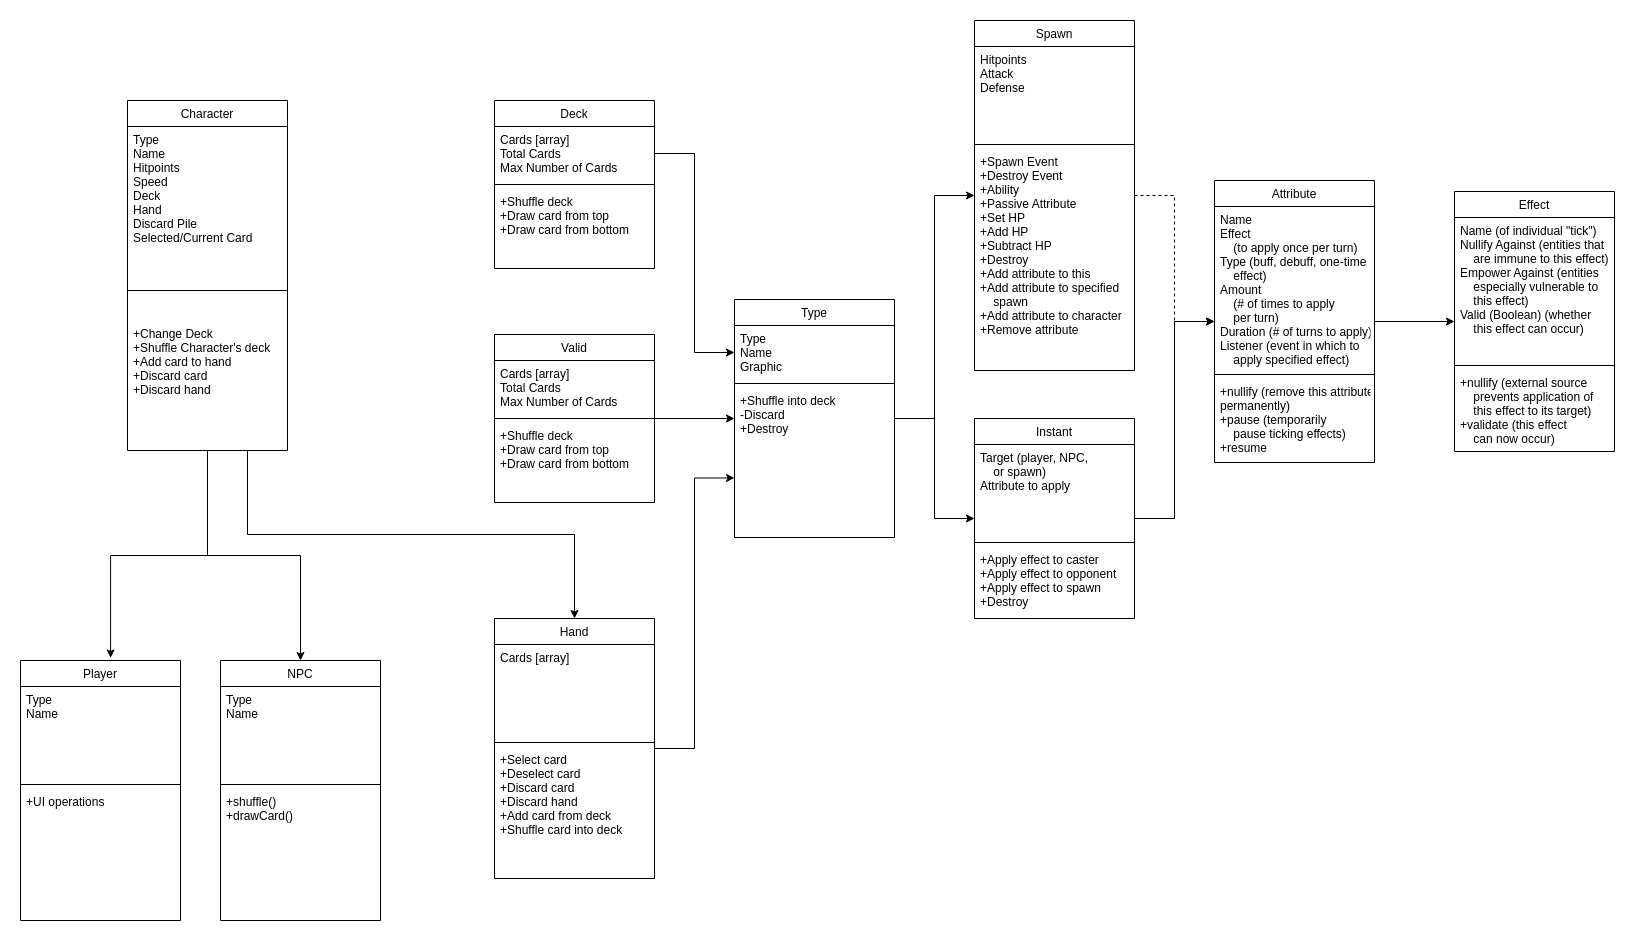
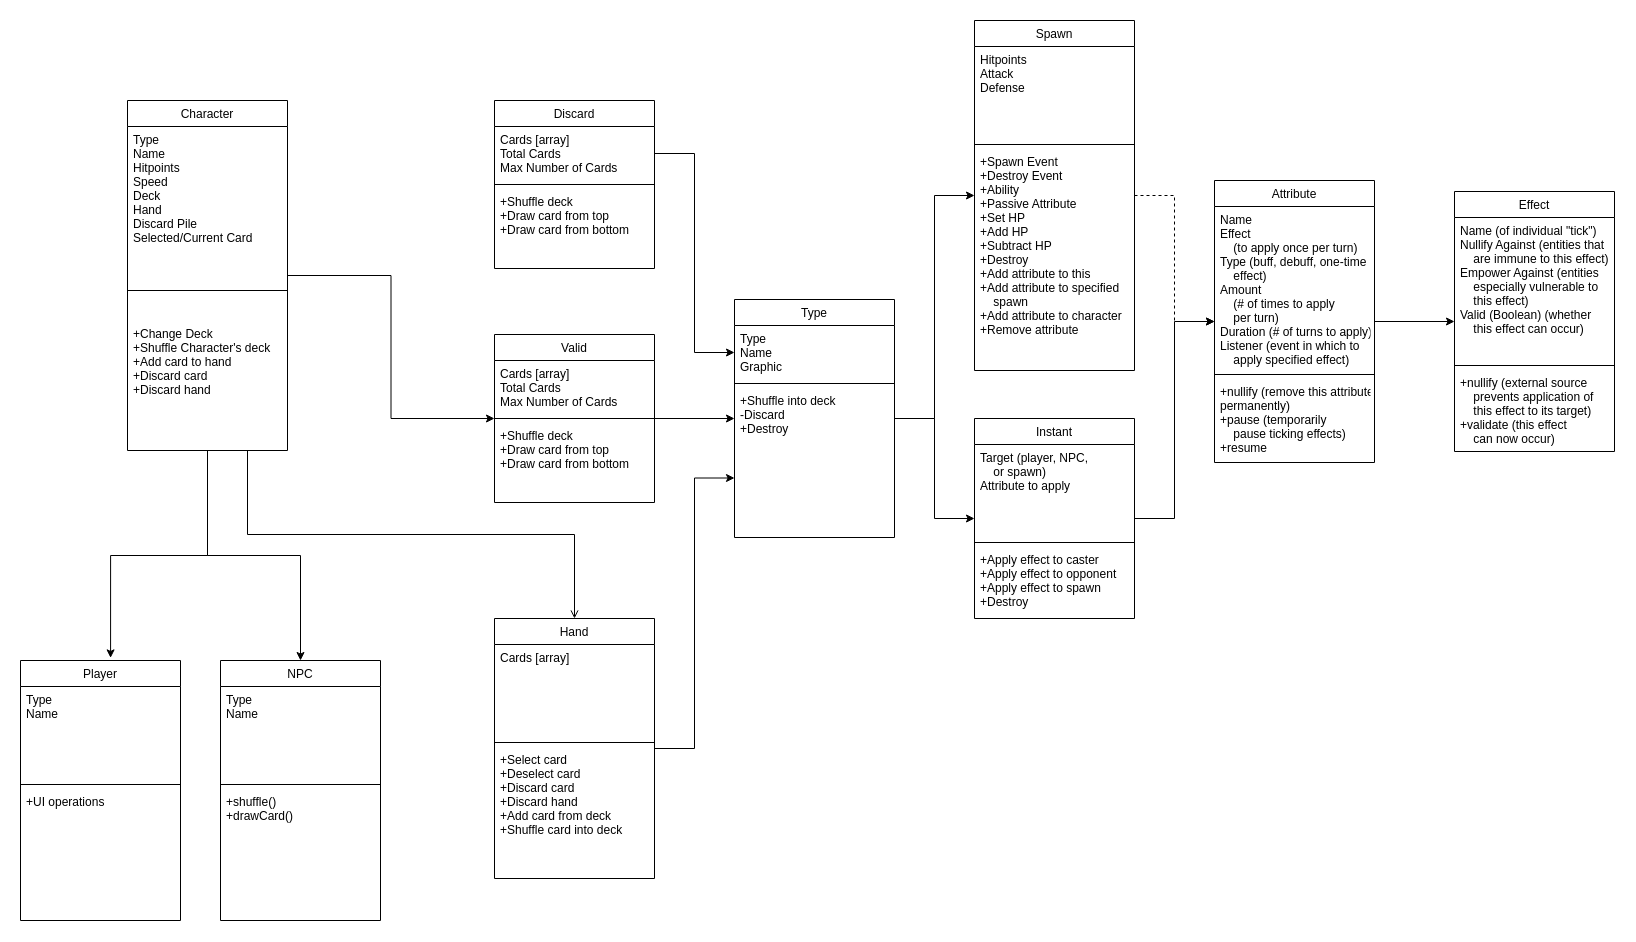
  <mxCell id="0" />
  <mxCell id="1" parent="0" />
- <mxCell id="2" value="Deck" style="swimlane;fontStyle=0;align=center;verticalAlign=top;childLayout=stackLayout;horizontal=1;startSize=26;horizontalStack=0;resizeParent=1;resizeLast=0;collapsible=1;marginBottom=0;rounded=0;shadow=0;strokeWidth=1;" parent="1" vertex="1"><mxGeometry x="494" y="100" width="160" height="168" as="geometry"><mxRectangle x="230" y="140" width="160" height="26" as="alternateBounds" /></mxGeometry></mxCell>
+ <mxCell id="2" value="Discard" style="swimlane;fontStyle=0;align=center;verticalAlign=top;childLayout=stackLayout;horizontal=1;startSize=26;horizontalStack=0;resizeParent=1;resizeLast=0;collapsible=1;marginBottom=0;rounded=0;shadow=0;strokeWidth=1;" parent="1" vertex="1"><mxGeometry x="494" y="100" width="160" height="168" as="geometry"><mxRectangle x="230" y="140" width="160" height="26" as="alternateBounds" /></mxGeometry></mxCell>
  <mxCell id="3" value="Cards [array]&#10;Total Cards&#10;Max Number of Cards&#10;" style="text;align=left;verticalAlign=top;spacingLeft=4;spacingRight=4;overflow=hidden;rotatable=0;points=[[0,0.5],[1,0.5]];portConstraint=eastwest;rounded=0;shadow=0;html=0;" parent="2" vertex="1"><mxGeometry y="26" width="160" height="54" as="geometry" /></mxCell>
  <mxCell id="4" value="" style="line;html=1;strokeWidth=1;align=left;verticalAlign=middle;spacingTop=-1;spacingLeft=3;spacingRight=3;rotatable=0;labelPosition=right;points=[];portConstraint=eastwest;" parent="2" vertex="1"><mxGeometry y="80" width="160" height="8" as="geometry" /></mxCell>
  <mxCell id="5" value="+Shuffle deck&#10;+Draw card from top&#10;+Draw card from bottom" style="text;align=left;verticalAlign=top;spacingLeft=4;spacingRight=4;overflow=hidden;rotatable=0;points=[[0,0.5],[1,0.5]];portConstraint=eastwest;" parent="2" vertex="1"><mxGeometry y="88" width="160" height="80" as="geometry" /></mxCell>
  <mxCell id="6" style="edgeStyle=orthogonalEdgeStyle;rounded=0;orthogonalLoop=1;jettySize=auto;html=1;" edge="1" parent="1" source="8" target="39"><mxGeometry relative="1" as="geometry" /></mxCell>
  <mxCell id="7" style="edgeStyle=orthogonalEdgeStyle;rounded=0;orthogonalLoop=1;jettySize=auto;html=1;" edge="1" parent="1" source="8" target="44"><mxGeometry relative="1" as="geometry" /></mxCell>
  <mxCell id="8" value="Type" style="swimlane;fontStyle=0;align=center;verticalAlign=top;childLayout=stackLayout;horizontal=1;startSize=26;horizontalStack=0;resizeParent=1;resizeLast=0;collapsible=1;marginBottom=0;rounded=0;shadow=0;strokeWidth=1;" vertex="1" parent="1"><mxGeometry x="734" y="299" width="160" height="238" as="geometry"><mxRectangle x="230" y="140" width="160" height="26" as="alternateBounds" /></mxGeometry></mxCell>
  <mxCell id="9" value="Type&#10;Name&#10;Graphic&#10;&#10;" style="text;align=left;verticalAlign=top;spacingLeft=4;spacingRight=4;overflow=hidden;rotatable=0;points=[[0,0.5],[1,0.5]];portConstraint=eastwest;rounded=0;shadow=0;html=0;" vertex="1" parent="8"><mxGeometry y="26" width="160" height="54" as="geometry" /></mxCell>
  <mxCell id="10" value="" style="line;html=1;strokeWidth=1;align=left;verticalAlign=middle;spacingTop=-1;spacingLeft=3;spacingRight=3;rotatable=0;labelPosition=right;points=[];portConstraint=eastwest;" vertex="1" parent="8"><mxGeometry y="80" width="160" height="8" as="geometry" /></mxCell>
  <mxCell id="11" value="+Shuffle into deck&#10;-Discard&#10;+Destroy" style="text;align=left;verticalAlign=top;spacingLeft=4;spacingRight=4;overflow=hidden;rotatable=0;points=[[0,0.5],[1,0.5]];portConstraint=eastwest;" vertex="1" parent="8"><mxGeometry y="88" width="160" height="80" as="geometry" /></mxCell>
  <mxCell id="12" style="edgeStyle=orthogonalEdgeStyle;rounded=0;orthogonalLoop=1;jettySize=auto;html=1;entryX=0.563;entryY=-0.01;entryDx=0;entryDy=0;entryPerimeter=0;" edge="1" parent="1" source="16" target="20"><mxGeometry relative="1" as="geometry" /></mxCell>
  <mxCell id="13" style="edgeStyle=orthogonalEdgeStyle;rounded=0;orthogonalLoop=1;jettySize=auto;html=1;entryX=0.5;entryY=0;entryDx=0;entryDy=0;" edge="1" parent="1" source="16" target="24"><mxGeometry relative="1" as="geometry" /></mxCell>
- <mxCell id="15" style="edgeStyle=orthogonalEdgeStyle;rounded=0;orthogonalLoop=1;jettySize=auto;html=1;exitX=0.75;exitY=1;exitDx=0;exitDy=0;" edge="1" parent="1" source="16" target="29"><mxGeometry relative="1" as="geometry" /></mxCell>
+ <mxCell id="14" style="edgeStyle=orthogonalEdgeStyle;rounded=0;orthogonalLoop=1;jettySize=auto;html=1;" edge="1" parent="1" source="16" target="34"><mxGeometry relative="1" as="geometry" /></mxCell>
+ <mxCell id="15" style="edgeStyle=orthogonalEdgeStyle;rounded=0;orthogonalLoop=1;jettySize=auto;html=1;exitX=0.75;exitY=1;exitDx=0;exitDy=0;endArrow=open;" edge="1" parent="1" source="16" target="29"><mxGeometry relative="1" as="geometry" /></mxCell>
  <mxCell id="16" value="Character" style="swimlane;fontStyle=0;align=center;verticalAlign=top;childLayout=stackLayout;horizontal=1;startSize=26;horizontalStack=0;resizeParent=1;resizeLast=0;collapsible=1;marginBottom=0;rounded=0;shadow=0;strokeWidth=1;" vertex="1" parent="1"><mxGeometry x="127" y="100" width="160" height="350" as="geometry"><mxRectangle x="230" y="140" width="160" height="26" as="alternateBounds" /></mxGeometry></mxCell>
  <mxCell id="17" value="Type&#10;Name&#10;Hitpoints&#10;Speed&#10;Deck&#10;Hand&#10;Discard Pile&#10;Selected/Current Card&#10;&#10;" style="text;align=left;verticalAlign=top;spacingLeft=4;spacingRight=4;overflow=hidden;rotatable=0;points=[[0,0.5],[1,0.5]];portConstraint=eastwest;rounded=0;shadow=0;html=0;" vertex="1" parent="16"><mxGeometry y="26" width="160" height="134" as="geometry" /></mxCell>
  <mxCell id="18" value="" style="line;html=1;strokeWidth=1;align=left;verticalAlign=middle;spacingTop=-1;spacingLeft=3;spacingRight=3;rotatable=0;labelPosition=right;points=[];portConstraint=eastwest;" vertex="1" parent="16"><mxGeometry y="160" width="160" height="60" as="geometry" /></mxCell>
  <mxCell id="19" value="+Change Deck&#10;+Shuffle Character's deck&#10;+Add card to hand&#10;+Discard card&#10;+Discard hand" style="text;align=left;verticalAlign=top;spacingLeft=4;spacingRight=4;overflow=hidden;rotatable=0;points=[[0,0.5],[1,0.5]];portConstraint=eastwest;" vertex="1" parent="16"><mxGeometry y="220" width="160" height="80" as="geometry" /></mxCell>
  <mxCell id="20" value="Player" style="swimlane;fontStyle=0;align=center;verticalAlign=top;childLayout=stackLayout;horizontal=1;startSize=26;horizontalStack=0;resizeParent=1;resizeLast=0;collapsible=1;marginBottom=0;rounded=0;shadow=0;strokeWidth=1;" vertex="1" parent="1"><mxGeometry x="20" y="660" width="160" height="260" as="geometry"><mxRectangle x="230" y="140" width="160" height="26" as="alternateBounds" /></mxGeometry></mxCell>
  <mxCell id="21" value="Type&#10;Name&#10;&#10;" style="text;align=left;verticalAlign=top;spacingLeft=4;spacingRight=4;overflow=hidden;rotatable=0;points=[[0,0.5],[1,0.5]];portConstraint=eastwest;rounded=0;shadow=0;html=0;" vertex="1" parent="20"><mxGeometry y="26" width="160" height="94" as="geometry" /></mxCell>
  <mxCell id="22" value="" style="line;html=1;strokeWidth=1;align=left;verticalAlign=middle;spacingTop=-1;spacingLeft=3;spacingRight=3;rotatable=0;labelPosition=right;points=[];portConstraint=eastwest;" vertex="1" parent="20"><mxGeometry y="120" width="160" height="8" as="geometry" /></mxCell>
  <mxCell id="23" value="+UI operations" style="text;align=left;verticalAlign=top;spacingLeft=4;spacingRight=4;overflow=hidden;rotatable=0;points=[[0,0.5],[1,0.5]];portConstraint=eastwest;" vertex="1" parent="20"><mxGeometry y="128" width="160" height="80" as="geometry" /></mxCell>
  <mxCell id="24" value="NPC" style="swimlane;fontStyle=0;align=center;verticalAlign=top;childLayout=stackLayout;horizontal=1;startSize=26;horizontalStack=0;resizeParent=1;resizeLast=0;collapsible=1;marginBottom=0;rounded=0;shadow=0;strokeWidth=1;" vertex="1" parent="1"><mxGeometry x="220" y="660" width="160" height="260" as="geometry"><mxRectangle x="230" y="140" width="160" height="26" as="alternateBounds" /></mxGeometry></mxCell>
  <mxCell id="25" value="Type&#10;Name&#10;&#10;" style="text;align=left;verticalAlign=top;spacingLeft=4;spacingRight=4;overflow=hidden;rotatable=0;points=[[0,0.5],[1,0.5]];portConstraint=eastwest;rounded=0;shadow=0;html=0;" vertex="1" parent="24"><mxGeometry y="26" width="160" height="94" as="geometry" /></mxCell>
  <mxCell id="26" value="" style="line;html=1;strokeWidth=1;align=left;verticalAlign=middle;spacingTop=-1;spacingLeft=3;spacingRight=3;rotatable=0;labelPosition=right;points=[];portConstraint=eastwest;" vertex="1" parent="24"><mxGeometry y="120" width="160" height="8" as="geometry" /></mxCell>
  <mxCell id="27" value="+shuffle()&#10;+drawCard()" style="text;align=left;verticalAlign=top;spacingLeft=4;spacingRight=4;overflow=hidden;rotatable=0;points=[[0,0.5],[1,0.5]];portConstraint=eastwest;" vertex="1" parent="24"><mxGeometry y="128" width="160" height="80" as="geometry" /></mxCell>
  <mxCell id="28" style="edgeStyle=orthogonalEdgeStyle;rounded=0;orthogonalLoop=1;jettySize=auto;html=1;entryX=0;entryY=0.75;entryDx=0;entryDy=0;" edge="1" parent="1" source="29" target="8"><mxGeometry relative="1" as="geometry" /></mxCell>
  <mxCell id="29" value="Hand" style="swimlane;fontStyle=0;align=center;verticalAlign=top;childLayout=stackLayout;horizontal=1;startSize=26;horizontalStack=0;resizeParent=1;resizeLast=0;collapsible=1;marginBottom=0;rounded=0;shadow=0;strokeWidth=1;" vertex="1" parent="1"><mxGeometry x="494" y="618" width="160" height="260" as="geometry"><mxRectangle x="230" y="140" width="160" height="26" as="alternateBounds" /></mxGeometry></mxCell>
  <mxCell id="30" value="Cards [array]&#10;" style="text;align=left;verticalAlign=top;spacingLeft=4;spacingRight=4;overflow=hidden;rotatable=0;points=[[0,0.5],[1,0.5]];portConstraint=eastwest;rounded=0;shadow=0;html=0;" vertex="1" parent="29"><mxGeometry y="26" width="160" height="94" as="geometry" /></mxCell>
  <mxCell id="31" value="" style="line;html=1;strokeWidth=1;align=left;verticalAlign=middle;spacingTop=-1;spacingLeft=3;spacingRight=3;rotatable=0;labelPosition=right;points=[];portConstraint=eastwest;" vertex="1" parent="29"><mxGeometry y="120" width="160" height="8" as="geometry" /></mxCell>
  <mxCell id="32" value="+Select card&#10;+Deselect card&#10;+Discard card&#10;+Discard hand&#10;+Add card from deck&#10;+Shuffle card into deck" style="text;align=left;verticalAlign=top;spacingLeft=4;spacingRight=4;overflow=hidden;rotatable=0;points=[[0,0.5],[1,0.5]];portConstraint=eastwest;" vertex="1" parent="29"><mxGeometry y="128" width="160" height="132" as="geometry" /></mxCell>
  <mxCell id="33" style="edgeStyle=orthogonalEdgeStyle;rounded=0;orthogonalLoop=1;jettySize=auto;html=1;" edge="1" parent="1" source="34" target="8"><mxGeometry relative="1" as="geometry" /></mxCell>
  <mxCell id="34" value="Valid" style="swimlane;fontStyle=0;align=center;verticalAlign=top;childLayout=stackLayout;horizontal=1;startSize=26;horizontalStack=0;resizeParent=1;resizeLast=0;collapsible=1;marginBottom=0;rounded=0;shadow=0;strokeWidth=1;" vertex="1" parent="1"><mxGeometry x="494" y="334" width="160" height="168" as="geometry"><mxRectangle x="230" y="140" width="160" height="26" as="alternateBounds" /></mxGeometry></mxCell>
  <mxCell id="35" value="Cards [array]&#10;Total Cards&#10;Max Number of Cards&#10;" style="text;align=left;verticalAlign=top;spacingLeft=4;spacingRight=4;overflow=hidden;rotatable=0;points=[[0,0.5],[1,0.5]];portConstraint=eastwest;rounded=0;shadow=0;html=0;" vertex="1" parent="34"><mxGeometry y="26" width="160" height="54" as="geometry" /></mxCell>
  <mxCell id="36" value="" style="line;html=1;strokeWidth=1;align=left;verticalAlign=middle;spacingTop=-1;spacingLeft=3;spacingRight=3;rotatable=0;labelPosition=right;points=[];portConstraint=eastwest;" vertex="1" parent="34"><mxGeometry y="80" width="160" height="8" as="geometry" /></mxCell>
  <mxCell id="37" value="+Shuffle deck&#10;+Draw card from top&#10;+Draw card from bottom" style="text;align=left;verticalAlign=top;spacingLeft=4;spacingRight=4;overflow=hidden;rotatable=0;points=[[0,0.5],[1,0.5]];portConstraint=eastwest;" vertex="1" parent="34"><mxGeometry y="88" width="160" height="80" as="geometry" /></mxCell>
  <mxCell id="38" style="edgeStyle=orthogonalEdgeStyle;rounded=0;orthogonalLoop=1;jettySize=auto;html=1;dashed=1;" edge="1" parent="1" source="39" target="49"><mxGeometry relative="1" as="geometry" /></mxCell>
  <mxCell id="39" value="Spawn" style="swimlane;fontStyle=0;align=center;verticalAlign=top;childLayout=stackLayout;horizontal=1;startSize=26;horizontalStack=0;resizeParent=1;resizeLast=0;collapsible=1;marginBottom=0;rounded=0;shadow=0;strokeWidth=1;" vertex="1" parent="1"><mxGeometry x="974" y="20" width="160" height="350" as="geometry"><mxRectangle x="230" y="140" width="160" height="26" as="alternateBounds" /></mxGeometry></mxCell>
  <mxCell id="40" value="Hitpoints&#10;Attack&#10;Defense&#10;" style="text;align=left;verticalAlign=top;spacingLeft=4;spacingRight=4;overflow=hidden;rotatable=0;points=[[0,0.5],[1,0.5]];portConstraint=eastwest;rounded=0;shadow=0;html=0;" vertex="1" parent="39"><mxGeometry y="26" width="160" height="94" as="geometry" /></mxCell>
  <mxCell id="41" value="" style="line;html=1;strokeWidth=1;align=left;verticalAlign=middle;spacingTop=-1;spacingLeft=3;spacingRight=3;rotatable=0;labelPosition=right;points=[];portConstraint=eastwest;" vertex="1" parent="39"><mxGeometry y="120" width="160" height="8" as="geometry" /></mxCell>
  <mxCell id="42" value="+Spawn Event&#10;+Destroy Event&#10;+Ability&#10;+Passive Attribute&#10;+Set HP&#10;+Add HP&#10;+Subtract HP&#10;+Destroy&#10;+Add attribute to this&#10;+Add attribute to specified&#10;    spawn&#10;+Add attribute to character&#10;+Remove attribute" style="text;align=left;verticalAlign=top;spacingLeft=4;spacingRight=4;overflow=hidden;rotatable=0;points=[[0,0.5],[1,0.5]];portConstraint=eastwest;" vertex="1" parent="39"><mxGeometry y="128" width="160" height="222" as="geometry" /></mxCell>
  <mxCell id="43" style="edgeStyle=orthogonalEdgeStyle;rounded=0;orthogonalLoop=1;jettySize=auto;html=1;" edge="1" parent="1" source="44" target="49"><mxGeometry relative="1" as="geometry" /></mxCell>
  <mxCell id="44" value="Instant" style="swimlane;fontStyle=0;align=center;verticalAlign=top;childLayout=stackLayout;horizontal=1;startSize=26;horizontalStack=0;resizeParent=1;resizeLast=0;collapsible=1;marginBottom=0;rounded=0;shadow=0;strokeWidth=1;" vertex="1" parent="1"><mxGeometry x="974" y="418" width="160" height="200" as="geometry"><mxRectangle x="230" y="140" width="160" height="26" as="alternateBounds" /></mxGeometry></mxCell>
  <mxCell id="45" value="Target (player, NPC,&#10;    or spawn)&#10;Attribute to apply&#10;" style="text;align=left;verticalAlign=top;spacingLeft=4;spacingRight=4;overflow=hidden;rotatable=0;points=[[0,0.5],[1,0.5]];portConstraint=eastwest;rounded=0;shadow=0;html=0;" vertex="1" parent="44"><mxGeometry y="26" width="160" height="94" as="geometry" /></mxCell>
  <mxCell id="46" value="" style="line;html=1;strokeWidth=1;align=left;verticalAlign=middle;spacingTop=-1;spacingLeft=3;spacingRight=3;rotatable=0;labelPosition=right;points=[];portConstraint=eastwest;" vertex="1" parent="44"><mxGeometry y="120" width="160" height="8" as="geometry" /></mxCell>
  <mxCell id="47" value="+Apply effect to caster&#10;+Apply effect to opponent&#10;+Apply effect to spawn&#10;+Destroy" style="text;align=left;verticalAlign=top;spacingLeft=4;spacingRight=4;overflow=hidden;rotatable=0;points=[[0,0.5],[1,0.5]];portConstraint=eastwest;" vertex="1" parent="44"><mxGeometry y="128" width="160" height="72" as="geometry" /></mxCell>
  <mxCell id="48" style="edgeStyle=orthogonalEdgeStyle;rounded=0;orthogonalLoop=1;jettySize=auto;html=1;" edge="1" parent="1" source="49" target="53"><mxGeometry relative="1" as="geometry" /></mxCell>
  <mxCell id="49" value="Attribute" style="swimlane;fontStyle=0;align=center;verticalAlign=top;childLayout=stackLayout;horizontal=1;startSize=26;horizontalStack=0;resizeParent=1;resizeLast=0;collapsible=1;marginBottom=0;rounded=0;shadow=0;strokeWidth=1;" vertex="1" parent="1"><mxGeometry x="1214" y="180" width="160" height="282" as="geometry"><mxRectangle x="230" y="140" width="160" height="26" as="alternateBounds" /></mxGeometry></mxCell>
  <mxCell id="50" value="Name&#10;Effect&#10;    (to apply once per turn)&#10;Type (buff, debuff, one-time&#10;    effect)&#10;Amount&#10;    (# of times to apply&#10;    per turn)&#10;Duration (# of turns to apply)&#10;Listener (event in which to&#10;    apply specified effect)&#10;&#10;" style="text;align=left;verticalAlign=top;spacingLeft=4;spacingRight=4;overflow=hidden;rotatable=0;points=[[0,0.5],[1,0.5]];portConstraint=eastwest;rounded=0;shadow=0;html=0;" vertex="1" parent="49"><mxGeometry y="26" width="160" height="164" as="geometry" /></mxCell>
  <mxCell id="51" value="" style="line;html=1;strokeWidth=1;align=left;verticalAlign=middle;spacingTop=-1;spacingLeft=3;spacingRight=3;rotatable=0;labelPosition=right;points=[];portConstraint=eastwest;" vertex="1" parent="49"><mxGeometry y="190" width="160" height="8" as="geometry" /></mxCell>
  <mxCell id="52" value="+nullify (remove this attribute&#10;permanently)&#10;+pause (temporarily&#10;    pause ticking effects)&#10;+resume" style="text;align=left;verticalAlign=top;spacingLeft=4;spacingRight=4;overflow=hidden;rotatable=0;points=[[0,0.5],[1,0.5]];portConstraint=eastwest;" vertex="1" parent="49"><mxGeometry y="198" width="160" height="80" as="geometry" /></mxCell>
  <mxCell id="53" value="Effect" style="swimlane;fontStyle=0;align=center;verticalAlign=top;childLayout=stackLayout;horizontal=1;startSize=26;horizontalStack=0;resizeParent=1;resizeLast=0;collapsible=1;marginBottom=0;rounded=0;shadow=0;strokeWidth=1;" vertex="1" parent="1"><mxGeometry x="1454" y="191" width="160" height="260" as="geometry"><mxRectangle x="230" y="140" width="160" height="26" as="alternateBounds" /></mxGeometry></mxCell>
  <mxCell id="54" value="Name (of individual &quot;tick&quot;)&#10;Nullify Against (entities that&#10;    are immune to this effect)&#10;Empower Against (entities&#10;    especially vulnerable to&#10;    this effect)&#10;Valid (Boolean) (whether&#10;    this effect can occur)&#10;" style="text;align=left;verticalAlign=top;spacingLeft=4;spacingRight=4;overflow=hidden;rotatable=0;points=[[0,0.5],[1,0.5]];portConstraint=eastwest;rounded=0;shadow=0;html=0;" vertex="1" parent="53"><mxGeometry y="26" width="160" height="144" as="geometry" /></mxCell>
  <mxCell id="55" value="" style="line;html=1;strokeWidth=1;align=left;verticalAlign=middle;spacingTop=-1;spacingLeft=3;spacingRight=3;rotatable=0;labelPosition=right;points=[];portConstraint=eastwest;" vertex="1" parent="53"><mxGeometry y="170" width="160" height="8" as="geometry" /></mxCell>
  <mxCell id="56" value="+nullify (external source&#10;    prevents application of&#10;    this effect to its target)&#10;+validate (this effect&#10;    can now occur)" style="text;align=left;verticalAlign=top;spacingLeft=4;spacingRight=4;overflow=hidden;rotatable=0;points=[[0,0.5],[1,0.5]];portConstraint=eastwest;" vertex="1" parent="53"><mxGeometry y="178" width="160" height="80" as="geometry" /></mxCell>
  <mxCell id="57" style="edgeStyle=orthogonalEdgeStyle;rounded=0;orthogonalLoop=1;jettySize=auto;html=1;entryX=0;entryY=0.5;entryDx=0;entryDy=0;" edge="1" parent="1" source="3" target="9"><mxGeometry relative="1" as="geometry" /></mxCell>
